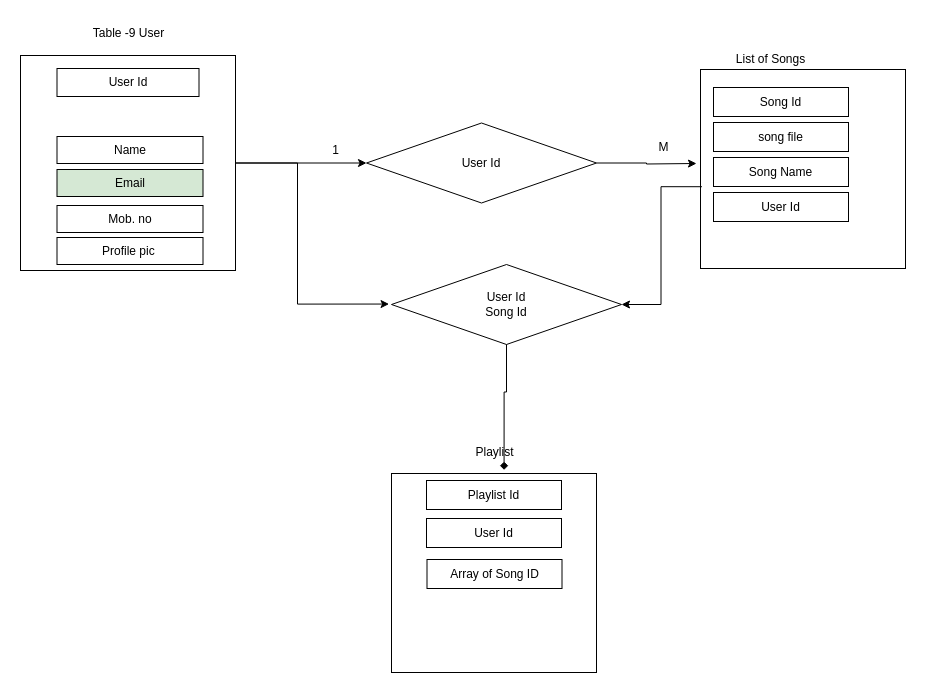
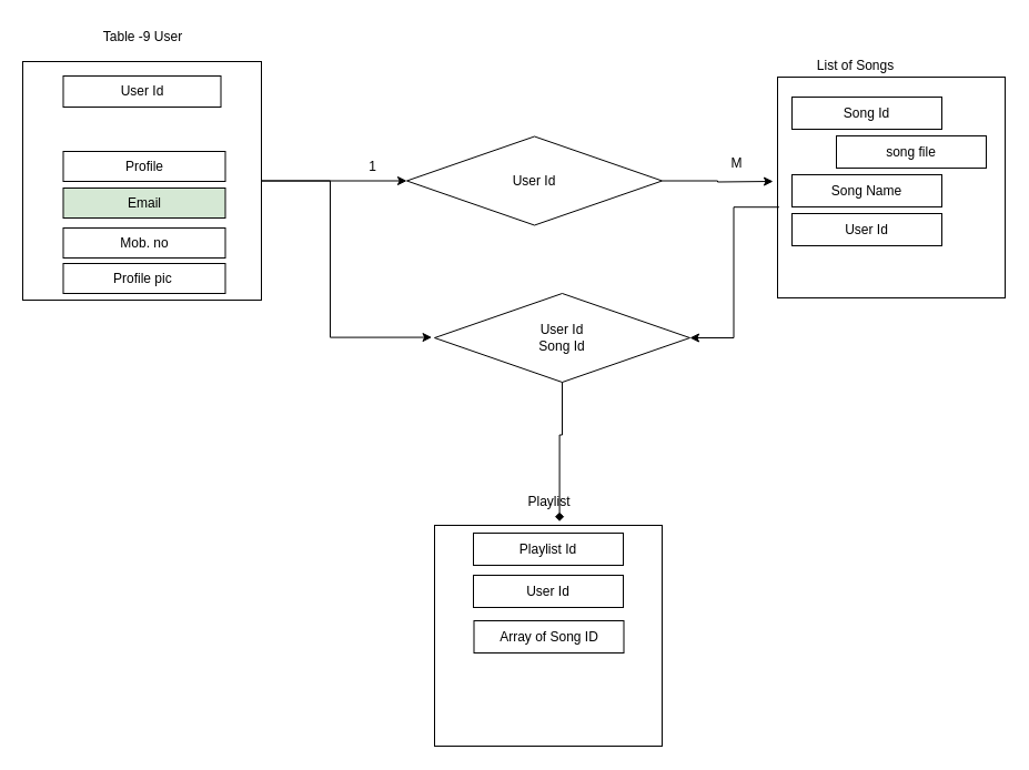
  <mxCell id="0" />
  <mxCell id="1" parent="0" />
  <mxCell id="2" value="" style="group" vertex="1" connectable="0" parent="1"><mxGeometry x="20" y="55" width="215" height="215" as="geometry" /></mxCell>
  <mxCell id="3" style="edgeStyle=orthogonalEdgeStyle;rounded=0;orthogonalLoop=1;jettySize=auto;html=1;" edge="1" parent="2" source="4"><mxGeometry relative="1" as="geometry"><mxPoint x="368.556" y="248.556" as="targetPoint" /><Array as="points"><mxPoint x="277" y="108" /><mxPoint x="277" y="249" /></Array></mxGeometry></mxCell>
  <mxCell id="4" value="" style="whiteSpace=wrap;html=1;aspect=fixed;" vertex="1" parent="2"><mxGeometry width="215" height="215" as="geometry" /></mxCell>
  <mxCell id="5" value="User Id" style="rounded=0;whiteSpace=wrap;html=1;" vertex="1" parent="2"><mxGeometry x="36.5" y="13" width="142" height="28" as="geometry" /></mxCell>
- <mxCell id="6" value="Name" style="rounded=0;whiteSpace=wrap;html=1;" vertex="1" parent="2"><mxGeometry x="36.5" y="81" width="146" height="27" as="geometry" /></mxCell>
+ <mxCell id="6" value="Profile" style="rounded=0;whiteSpace=wrap;html=1;" vertex="1" parent="2"><mxGeometry x="36.5" y="81" width="146" height="27" as="geometry" /></mxCell>
  <mxCell id="7" value="Email" style="rounded=0;whiteSpace=wrap;html=1;fillColor=#d5e8d4;" vertex="1" parent="2"><mxGeometry x="36.5" y="114" width="146" height="27" as="geometry" /></mxCell>
  <mxCell id="8" value="Mob. no" style="rounded=0;whiteSpace=wrap;html=1;" vertex="1" parent="2"><mxGeometry x="36.5" y="150" width="146" height="27" as="geometry" /></mxCell>
  <mxCell id="9" value="Profile pic&amp;nbsp;" style="rounded=0;whiteSpace=wrap;html=1;" vertex="1" parent="2"><mxGeometry x="36.5" y="182" width="146" height="27" as="geometry" /></mxCell>
  <mxCell id="10" value="Table -9 User" style="text;html=1;align=center;verticalAlign=middle;resizable=0;points=[];autosize=1;strokeColor=none;fillColor=none;" vertex="1" parent="1"><mxGeometry x="83" y="20" width="89" height="26" as="geometry" /></mxCell>
  <mxCell id="11" value="" style="group" vertex="1" connectable="0" parent="1"><mxGeometry x="391" y="439" width="205" height="233" as="geometry" /></mxCell>
  <mxCell id="12" value="&lt;span style=&quot;color: rgba(0, 0, 0, 0); font-family: monospace; font-size: 0px; text-align: start; text-wrap: nowrap;&quot;&gt;%3CmxGraphModel%3E%3Croot%3E%3CmxCell%20id%3D%220%22%2F%3E%3CmxCell%20id%3D%221%22%20parent%3D%220%22%2F%3E%3CmxCell%20id%3D%222%22%20value%3D%22%22%20style%3D%22group%22%20vertex%3D%221%22%20connectable%3D%220%22%20parent%3D%221%22%3E%3CmxGeometry%20x%3D%22-118%22%20y%3D%22240%22%20width%3D%22215%22%20height%3D%22215%22%20as%3D%22geometry%22%2F%3E%3C%2FmxCell%3E%3CmxCell%20id%3D%223%22%20value%3D%22%22%20style%3D%22whiteSpace%3Dwrap%3Bhtml%3D1%3Baspect%3Dfixed%3B%22%20vertex%3D%221%22%20parent%3D%222%22%3E%3CmxGeometry%20width%3D%22215%22%20height%3D%22215%22%20as%3D%22geometry%22%2F%3E%3C%2FmxCell%3E%3CmxCell%20id%3D%224%22%20value%3D%22User%20Id%22%20style%3D%22rounded%3D0%3BwhiteSpace%3Dwrap%3Bhtml%3D1%3B%22%20vertex%3D%221%22%20parent%3D%222%22%3E%3CmxGeometry%20x%3D%2236.5%22%20y%3D%2213%22%20width%3D%22142%22%20height%3D%2228%22%20as%3D%22geometry%22%2F%3E%3C%2FmxCell%3E%3CmxCell%20id%3D%225%22%20value%3D%22User%20Name%22%20style%3D%22rounded%3D0%3BwhiteSpace%3Dwrap%3Bhtml%3D1%3B%22%20vertex%3D%221%22%20parent%3D%222%22%3E%3CmxGeometry%20x%3D%2236.5%22%20y%3D%2247%22%20width%3D%22142%22%20height%3D%2228%22%20as%3D%22geometry%22%2F%3E%3C%2FmxCell%3E%3CmxCell%20id%3D%226%22%20value%3D%22Name%22%20style%3D%22rounded%3D0%3BwhiteSpace%3Dwrap%3Bhtml%3D1%3B%22%20vertex%3D%221%22%20parent%3D%222%22%3E%3CmxGeometry%20x%3D%2236.5%22%20y%3D%2281%22%20width%3D%22146%22%20height%3D%2227%22%20as%3D%22geometry%22%2F%3E%3C%2FmxCell%3E%3CmxCell%20id%3D%227%22%20value%3D%22Email%22%20style%3D%22rounded%3D0%3BwhiteSpace%3Dwrap%3Bhtml%3D1%3B%22%20vertex%3D%221%22%20parent%3D%222%22%3E%3CmxGeometry%20x%3D%2236.5%22%20y%3D%22114%22%20width%3D%22146%22%20height%3D%2227%22%20as%3D%22geometry%22%2F%3E%3C%2FmxCell%3E%3CmxCell%20id%3D%228%22%20value%3D%22Mob.%20no%22%20style%3D%22rounded%3D0%3BwhiteSpace%3Dwrap%3Bhtml%3D1%3B%22%20vertex%3D%221%22%20parent%3D%222%22%3E%3CmxGeometry%20x%3D%2236.5%22%20y%3D%22150%22%20width%3D%22146%22%20height%3D%2227%22%20as%3D%22geometry%22%2F%3E%3C%2FmxCell%3E%3CmxCell%20id%3D%229%22%20value%3D%22Profile%20pic%26amp%3Bnbsp%3B%22%20style%3D%22rounded%3D0%3BwhiteSpace%3Dwrap%3Bhtml%3D1%3B%22%20vertex%3D%221%22%20parent%3D%222%22%3E%3CmxGeometry%20x%3D%2236.5%22%20y%3D%22182%22%20width%3D%22146%22%20height%3D%2227%22%20as%3D%22geometry%22%2F%3E%3C%2FmxCell%3E%3C%2Froot%3E%3C%2FmxGraphModel%3E&lt;/span&gt;" style="rounded=0;whiteSpace=wrap;html=1;" vertex="1" parent="11"><mxGeometry y="34" width="205" height="199" as="geometry" /></mxCell>
  <mxCell id="13" value="Playlist" style="text;html=1;align=center;verticalAlign=middle;resizable=0;points=[];autosize=1;strokeColor=none;fillColor=none;" vertex="1" parent="11"><mxGeometry x="75" width="56" height="26" as="geometry" /></mxCell>
  <mxCell id="14" value="Playlist Id" style="rounded=0;whiteSpace=wrap;html=1;" vertex="1" parent="11"><mxGeometry x="35" y="41" width="135" height="29" as="geometry" /></mxCell>
  <mxCell id="15" value="User Id" style="rounded=0;whiteSpace=wrap;html=1;" vertex="1" parent="11"><mxGeometry x="35" y="79" width="135" height="29" as="geometry" /></mxCell>
  <mxCell id="16" value="Array of Song ID" style="rounded=0;whiteSpace=wrap;html=1;" vertex="1" parent="11"><mxGeometry x="35.5" y="120" width="135" height="29" as="geometry" /></mxCell>
  <mxCell id="17" value="" style="group" vertex="1" connectable="0" parent="1"><mxGeometry x="700" y="46" width="205" height="222" as="geometry" /></mxCell>
  <mxCell id="18" value="&lt;span style=&quot;color: rgba(0, 0, 0, 0); font-family: monospace; font-size: 0px; text-align: start; text-wrap: nowrap;&quot;&gt;%3CmxGraphModel%3E%3Croot%3E%3CmxCell%20id%3D%220%22%2F%3E%3CmxCell%20id%3D%221%22%20parent%3D%220%22%2F%3E%3CmxCell%20id%3D%222%22%20value%3D%22%22%20style%3D%22group%22%20vertex%3D%221%22%20connectable%3D%220%22%20parent%3D%221%22%3E%3CmxGeometry%20x%3D%22-118%22%20y%3D%22240%22%20width%3D%22215%22%20height%3D%22215%22%20as%3D%22geometry%22%2F%3E%3C%2FmxCell%3E%3CmxCell%20id%3D%223%22%20value%3D%22%22%20style%3D%22whiteSpace%3Dwrap%3Bhtml%3D1%3Baspect%3Dfixed%3B%22%20vertex%3D%221%22%20parent%3D%222%22%3E%3CmxGeometry%20width%3D%22215%22%20height%3D%22215%22%20as%3D%22geometry%22%2F%3E%3C%2FmxCell%3E%3CmxCell%20id%3D%224%22%20value%3D%22User%20Id%22%20style%3D%22rounded%3D0%3BwhiteSpace%3Dwrap%3Bhtml%3D1%3B%22%20vertex%3D%221%22%20parent%3D%222%22%3E%3CmxGeometry%20x%3D%2236.5%22%20y%3D%2213%22%20width%3D%22142%22%20height%3D%2228%22%20as%3D%22geometry%22%2F%3E%3C%2FmxCell%3E%3CmxCell%20id%3D%225%22%20value%3D%22User%20Name%22%20style%3D%22rounded%3D0%3BwhiteSpace%3Dwrap%3Bhtml%3D1%3B%22%20vertex%3D%221%22%20parent%3D%222%22%3E%3CmxGeometry%20x%3D%2236.5%22%20y%3D%2247%22%20width%3D%22142%22%20height%3D%2228%22%20as%3D%22geometry%22%2F%3E%3C%2FmxCell%3E%3CmxCell%20id%3D%226%22%20value%3D%22Name%22%20style%3D%22rounded%3D0%3BwhiteSpace%3Dwrap%3Bhtml%3D1%3B%22%20vertex%3D%221%22%20parent%3D%222%22%3E%3CmxGeometry%20x%3D%2236.5%22%20y%3D%2281%22%20width%3D%22146%22%20height%3D%2227%22%20as%3D%22geometry%22%2F%3E%3C%2FmxCell%3E%3CmxCell%20id%3D%227%22%20value%3D%22Email%22%20style%3D%22rounded%3D0%3BwhiteSpace%3Dwrap%3Bhtml%3D1%3B%22%20vertex%3D%221%22%20parent%3D%222%22%3E%3CmxGeometry%20x%3D%2236.5%22%20y%3D%22114%22%20width%3D%22146%22%20height%3D%2227%22%20as%3D%22geometry%22%2F%3E%3C%2FmxCell%3E%3CmxCell%20id%3D%228%22%20value%3D%22Mob.%20no%22%20style%3D%22rounded%3D0%3BwhiteSpace%3Dwrap%3Bhtml%3D1%3B%22%20vertex%3D%221%22%20parent%3D%222%22%3E%3CmxGeometry%20x%3D%2236.5%22%20y%3D%22150%22%20width%3D%22146%22%20height%3D%2227%22%20as%3D%22geometry%22%2F%3E%3C%2FmxCell%3E%3CmxCell%20id%3D%229%22%20value%3D%22Profile%20pic%26amp%3Bnbsp%3B%22%20style%3D%22rounded%3D0%3BwhiteSpace%3Dwrap%3Bhtml%3D1%3B%22%20vertex%3D%221%22%20parent%3D%222%22%3E%3CmxGeometry%20x%3D%2236.5%22%20y%3D%22182%22%20width%3D%22146%22%20height%3D%2227%22%20as%3D%22geometry%22%2F%3E%3C%2FmxCell%3E%3C%2Froot%3E%3C%2FmxGraphModel%3E&lt;/span&gt;" style="rounded=0;whiteSpace=wrap;html=1;" vertex="1" parent="17"><mxGeometry y="23" width="205" height="199" as="geometry" /></mxCell>
  <mxCell id="19" value="List of Songs" style="text;html=1;align=center;verticalAlign=middle;resizable=0;points=[];autosize=1;strokeColor=none;fillColor=none;" vertex="1" parent="17"><mxGeometry x="26" width="87" height="26" as="geometry" /></mxCell>
  <mxCell id="20" value="Song Id" style="rounded=0;whiteSpace=wrap;html=1;" vertex="1" parent="17"><mxGeometry x="13" y="41" width="135" height="29" as="geometry" /></mxCell>
- <mxCell id="21" value="song file" style="rounded=0;whiteSpace=wrap;html=1;" vertex="1" parent="17"><mxGeometry x="13" y="76" width="135" height="29" as="geometry" /></mxCell>
+ <mxCell id="21" value="song file" style="rounded=0;whiteSpace=wrap;html=1;" vertex="1" parent="17"><mxGeometry x="53" y="76" width="135" height="29" as="geometry" /></mxCell>
  <mxCell id="22" value="Song Name" style="rounded=0;whiteSpace=wrap;html=1;" vertex="1" parent="17"><mxGeometry x="13" y="111" width="135" height="29" as="geometry" /></mxCell>
  <mxCell id="23" value="User Id" style="rounded=0;whiteSpace=wrap;html=1;" vertex="1" parent="17"><mxGeometry x="13" y="146" width="135" height="29" as="geometry" /></mxCell>
  <mxCell id="24" value="" style="edgeStyle=orthogonalEdgeStyle;rounded=0;orthogonalLoop=1;jettySize=auto;html=1;" edge="1" parent="1" source="25"><mxGeometry relative="1" as="geometry"><mxPoint x="696" y="163" as="targetPoint" /></mxGeometry></mxCell>
  <mxCell id="25" value="User Id" style="rhombus;whiteSpace=wrap;html=1;" vertex="1" parent="1"><mxGeometry x="366" y="122.5" width="230" height="80" as="geometry" /></mxCell>
  <mxCell id="26" style="edgeStyle=orthogonalEdgeStyle;rounded=0;orthogonalLoop=1;jettySize=auto;html=1;entryX=0;entryY=0.5;entryDx=0;entryDy=0;" edge="1" parent="1" source="4" target="25"><mxGeometry relative="1" as="geometry" /></mxCell>
  <mxCell id="27" value="User Id&lt;div&gt;Song Id&lt;/div&gt;" style="rhombus;whiteSpace=wrap;html=1;" vertex="1" parent="1"><mxGeometry x="391" y="264" width="230" height="80" as="geometry" /></mxCell>
  <mxCell id="28" style="edgeStyle=orthogonalEdgeStyle;rounded=0;orthogonalLoop=1;jettySize=auto;html=1;exitX=0.007;exitY=0.589;exitDx=0;exitDy=0;exitPerimeter=0;" edge="1" parent="1" source="18" target="27"><mxGeometry relative="1" as="geometry" /></mxCell>
  <mxCell id="29" style="edgeStyle=orthogonalEdgeStyle;rounded=0;orthogonalLoop=1;jettySize=auto;html=1;exitX=0.5;exitY=1;exitDx=0;exitDy=0;entryX=0.671;entryY=1.171;entryDx=0;entryDy=0;entryPerimeter=0;endArrow=diamond;" edge="1" parent="1" source="27" target="13"><mxGeometry relative="1" as="geometry" /></mxCell>
  <mxCell id="30" value="1" style="text;html=1;align=center;verticalAlign=middle;resizable=0;points=[];autosize=1;strokeColor=none;fillColor=none;" vertex="1" parent="1"><mxGeometry x="322" y="137" width="25" height="26" as="geometry" /></mxCell>
  <mxCell id="31" value="M" style="text;html=1;align=center;verticalAlign=middle;resizable=0;points=[];autosize=1;strokeColor=none;fillColor=none;" vertex="1" parent="1"><mxGeometry x="649" y="134" width="28" height="26" as="geometry" /></mxCell>
